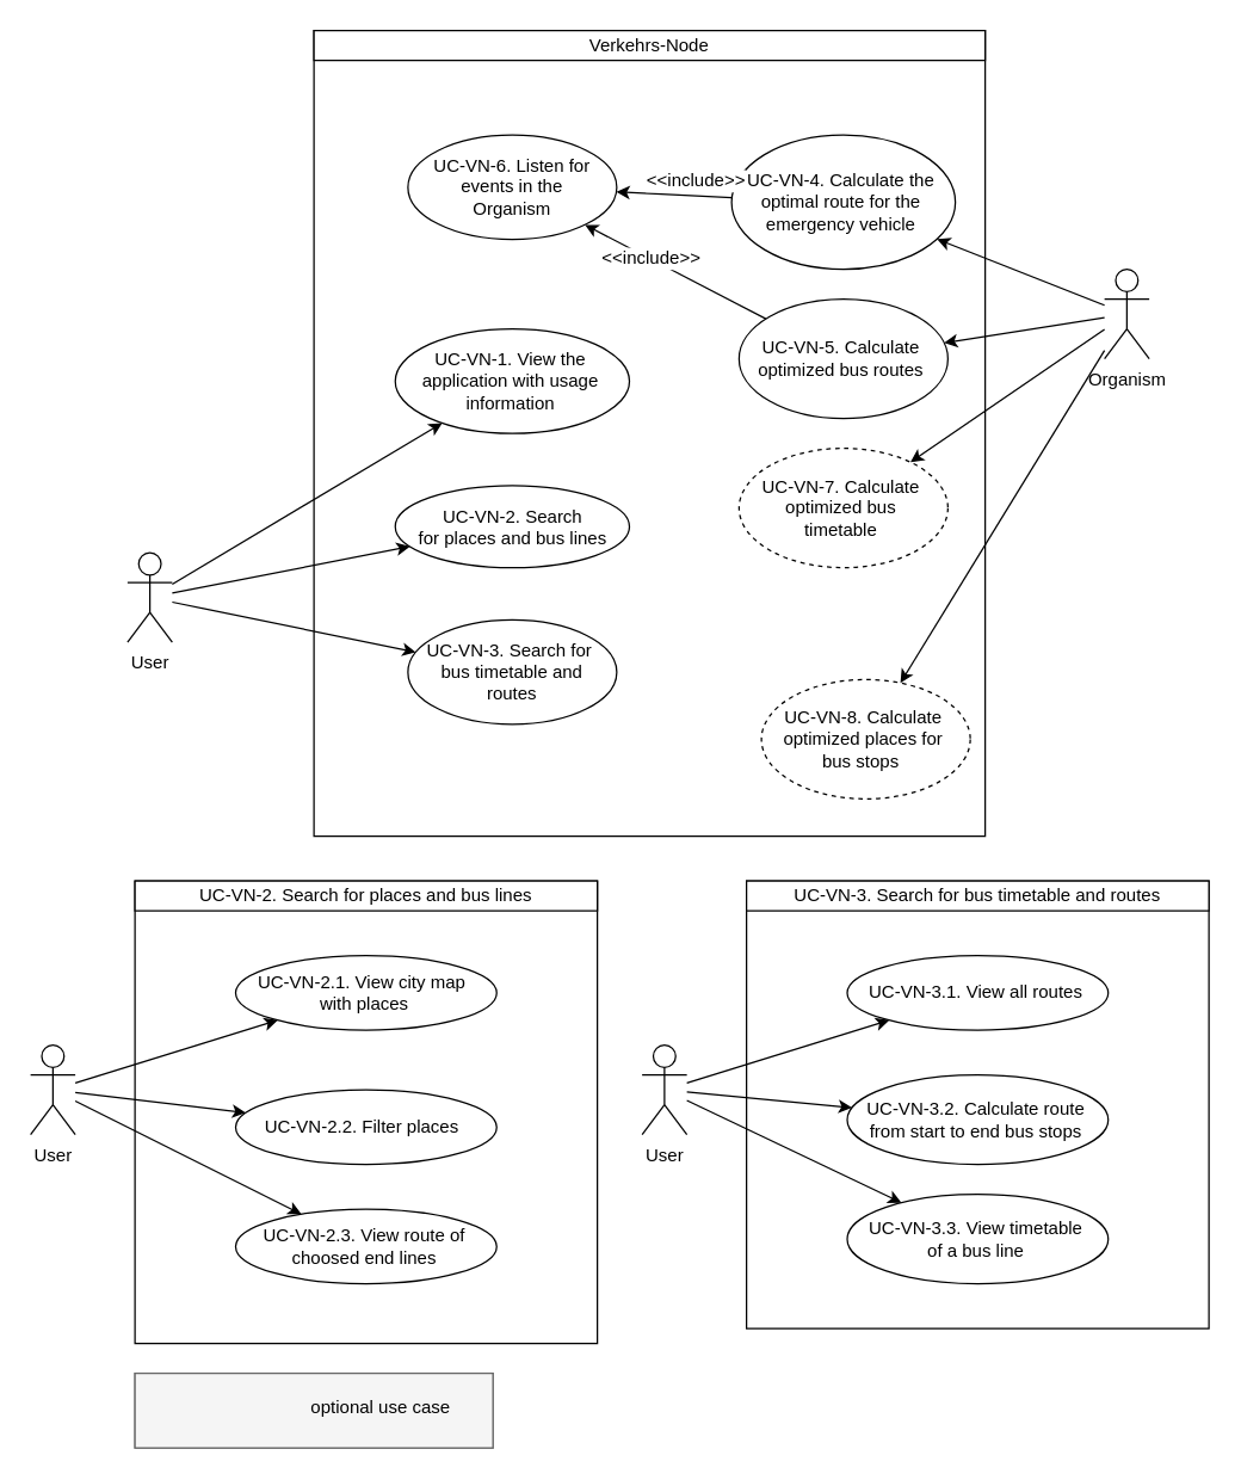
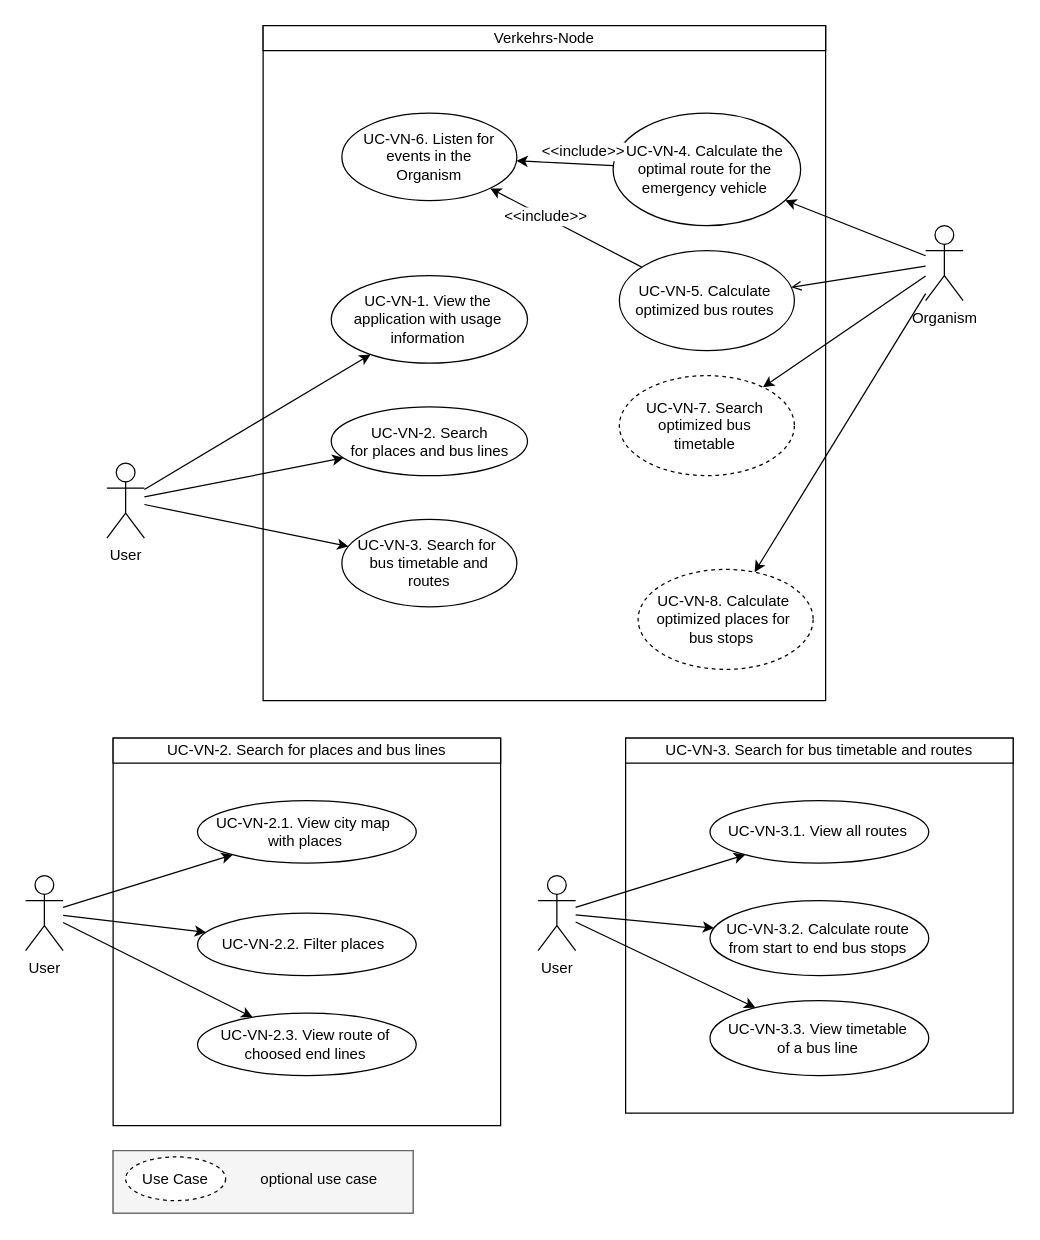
  <mxCell id="0" />
  <mxCell id="1" parent="0" />
  <mxCell id="2" value="" style="group;fillColor=#E6E6E6;strokeColor=#666666;fontColor=#333333;" parent="1" vertex="1" connectable="0"><mxGeometry x="90" y="920" width="240" height="50" as="geometry" /></mxCell>
  <mxCell id="3" value="" style="rounded=0;whiteSpace=wrap;html=1;strokeColor=#666666;fillColor=#f5f5f5;fontColor=#333333;" parent="2" vertex="1"><mxGeometry width="240" height="50" as="geometry" /></mxCell>
+ <mxCell id="4" value="Use Case" style="ellipse;whiteSpace=wrap;html=1;dashed=1;" parent="2" vertex="1"><mxGeometry x="10" y="5" width="80" height="35" as="geometry" /></mxCell>
  <mxCell id="5" value="&lt;span lang=&quot;en&quot;&gt;optional use case&lt;/span&gt;" style="rounded=0;whiteSpace=wrap;html=1;strokeColor=none;fillColor=none;" parent="2" vertex="1"><mxGeometry x="110" y="8" width="110" height="30" as="geometry" /></mxCell>
  <mxCell id="6" value="" style="group" parent="1" vertex="1" connectable="0"><mxGeometry x="20" y="590" width="380" height="310" as="geometry" /></mxCell>
  <mxCell id="7" value="" style="rounded=0;whiteSpace=wrap;html=1;" parent="6" vertex="1"><mxGeometry x="70" width="310" height="310" as="geometry" /></mxCell>
  <mxCell id="8" value="UC-VN-2. Search for&lt;span lang=&quot;en&quot;&gt;&lt;span title=&quot;&quot;&gt;&amp;nbsp;places&amp;nbsp;&lt;/span&gt;&lt;/span&gt;&lt;span lang=&quot;en&quot;&gt;&lt;span title=&quot;&quot;&gt;and bus lines&lt;/span&gt;&lt;/span&gt;" style="rounded=0;whiteSpace=wrap;html=1;" parent="6" vertex="1"><mxGeometry x="70" width="310" height="20" as="geometry" /></mxCell>
  <mxCell id="9" value="User" style="shape=umlActor;verticalLabelPosition=bottom;labelBackgroundColor=#ffffff;verticalAlign=top;html=1;" parent="6" vertex="1"><mxGeometry y="110" width="30" height="60" as="geometry" /></mxCell>
  <mxCell id="10" value="&lt;span lang=&quot;en&quot;&gt;UC-VN-2.1. View city map&amp;nbsp; with places&lt;br&gt;&lt;/span&gt;" style="ellipse;whiteSpace=wrap;html=1;spacingLeft=7;spacingBottom=10;spacingRight=10;spacingTop=10;" parent="6" vertex="1"><mxGeometry x="137.5" y="50" width="175" height="50" as="geometry" /></mxCell>
  <mxCell id="11" style="edgeStyle=none;rounded=0;orthogonalLoop=1;jettySize=auto;html=1;" parent="6" source="9" target="10" edge="1"><mxGeometry relative="1" as="geometry" /></mxCell>
  <mxCell id="12" value="&lt;span lang=&quot;en&quot;&gt;UC-VN-2.2. Filter places&amp;nbsp;&lt;br&gt;&lt;/span&gt;" style="ellipse;whiteSpace=wrap;html=1;spacingLeft=7;spacingBottom=10;spacingRight=10;spacingTop=10;" parent="6" vertex="1"><mxGeometry x="137.5" y="140" width="175" height="50" as="geometry" /></mxCell>
  <mxCell id="13" style="edgeStyle=none;rounded=0;orthogonalLoop=1;jettySize=auto;html=1;" parent="6" source="9" target="12" edge="1"><mxGeometry relative="1" as="geometry" /></mxCell>
  <mxCell id="14" value="&lt;span lang=&quot;en&quot;&gt;UC-VN-2.3. View route of choosed end lines&lt;br&gt;&lt;/span&gt;" style="ellipse;whiteSpace=wrap;html=1;spacingLeft=7;spacingBottom=10;spacingRight=10;spacingTop=10;" parent="6" vertex="1"><mxGeometry x="137.5" y="220" width="175" height="50" as="geometry" /></mxCell>
  <mxCell id="15" style="edgeStyle=none;rounded=0;orthogonalLoop=1;jettySize=auto;html=1;" parent="6" source="9" target="14" edge="1"><mxGeometry relative="1" as="geometry" /></mxCell>
  <mxCell id="16" value="" style="group" parent="1" vertex="1" connectable="0"><mxGeometry x="430" y="590" width="380" height="300" as="geometry" /></mxCell>
  <mxCell id="17" value="" style="rounded=0;whiteSpace=wrap;html=1;" parent="16" vertex="1"><mxGeometry x="70" width="310" height="300" as="geometry" /></mxCell>
  <mxCell id="18" value="&lt;span lang=&quot;en&quot;&gt;UC-VN-3.&amp;nbsp;&lt;/span&gt;&lt;span lang=&quot;en&quot;&gt;Search for bus timetable and routes&lt;/span&gt;" style="rounded=0;whiteSpace=wrap;html=1;" parent="16" vertex="1"><mxGeometry x="70" width="310" height="20" as="geometry" /></mxCell>
  <mxCell id="19" value="User" style="shape=umlActor;verticalLabelPosition=bottom;labelBackgroundColor=#ffffff;verticalAlign=top;html=1;" parent="16" vertex="1"><mxGeometry y="110" width="30" height="60" as="geometry" /></mxCell>
  <mxCell id="20" value="&lt;span lang=&quot;en&quot;&gt;UC-VN-3.1. View all routes&lt;br&gt;&lt;/span&gt;" style="ellipse;whiteSpace=wrap;html=1;spacingLeft=7;spacingBottom=10;spacingRight=10;spacingTop=10;" parent="16" vertex="1"><mxGeometry x="137.5" y="50" width="175" height="50" as="geometry" /></mxCell>
  <mxCell id="21" style="edgeStyle=none;rounded=0;orthogonalLoop=1;jettySize=auto;html=1;" parent="16" source="19" target="20" edge="1"><mxGeometry relative="1" as="geometry" /></mxCell>
  <mxCell id="22" value="&lt;span lang=&quot;en&quot;&gt;UC-VN-3.2. Calculate route from start to end bus stops&lt;br&gt;&lt;/span&gt;" style="ellipse;whiteSpace=wrap;html=1;spacingLeft=7;spacingBottom=10;spacingRight=10;spacingTop=10;" parent="16" vertex="1"><mxGeometry x="137.5" y="130" width="175" height="60" as="geometry" /></mxCell>
  <mxCell id="23" style="edgeStyle=none;rounded=0;orthogonalLoop=1;jettySize=auto;html=1;" parent="16" source="19" target="22" edge="1"><mxGeometry relative="1" as="geometry" /></mxCell>
  <mxCell id="24" value="&lt;span lang=&quot;en&quot;&gt;UC-VN-3.3. View timetable of a bus line&lt;br&gt;&lt;/span&gt;" style="ellipse;whiteSpace=wrap;html=1;spacingLeft=7;spacingBottom=10;spacingRight=10;spacingTop=10;" parent="16" vertex="1"><mxGeometry x="137.5" y="210" width="175" height="60" as="geometry" /></mxCell>
  <mxCell id="25" style="edgeStyle=none;rounded=0;orthogonalLoop=1;jettySize=auto;html=1;" parent="16" source="19" target="24" edge="1"><mxGeometry relative="1" as="geometry" /></mxCell>
  <mxCell id="26" value="" style="group" parent="1" vertex="1" connectable="0"><mxGeometry x="85" y="20" width="685" height="540" as="geometry" /></mxCell>
  <mxCell id="27" value="" style="rounded=0;whiteSpace=wrap;html=1;" parent="26" vertex="1"><mxGeometry x="125" width="450" height="540" as="geometry" /></mxCell>
  <mxCell id="28" value="User" style="shape=umlActor;verticalLabelPosition=bottom;labelBackgroundColor=#ffffff;verticalAlign=top;html=1;" parent="26" vertex="1"><mxGeometry y="350" width="30" height="60" as="geometry" /></mxCell>
  <mxCell id="29" value="Organism" style="shape=umlActor;verticalLabelPosition=bottom;labelBackgroundColor=#ffffff;verticalAlign=top;html=1;" parent="26" vertex="1"><mxGeometry x="655" y="160" width="30" height="60" as="geometry" /></mxCell>
  <mxCell id="30" value="Verkehrs-Node" style="rounded=0;whiteSpace=wrap;html=1;" parent="26" vertex="1"><mxGeometry x="125" width="450" height="20" as="geometry" /></mxCell>
  <mxCell id="31" value="&lt;span lang=&quot;en&quot;&gt;UC-VN-2. Search for&lt;span lang=&quot;en&quot;&gt;&lt;span title=&quot;&quot;&gt;&amp;nbsp;places &lt;/span&gt;&lt;/span&gt;&lt;span lang=&quot;en&quot;&gt;&lt;span title=&quot;&quot;&gt;and bus lines&lt;/span&gt;&lt;/span&gt;&lt;br&gt;&lt;/span&gt;" style="ellipse;whiteSpace=wrap;html=1;spacingLeft=10;spacingBottom=10;spacingRight=10;spacingTop=10;" parent="26" vertex="1"><mxGeometry x="179.5" y="305" width="157" height="55" as="geometry" /></mxCell>
  <mxCell id="32" style="edgeStyle=none;rounded=0;orthogonalLoop=1;jettySize=auto;html=1;" parent="26" source="28" target="31" edge="1"><mxGeometry relative="1" as="geometry" /></mxCell>
  <mxCell id="33" value="&lt;span lang=&quot;en&quot;&gt;UC-VN-3.&amp;nbsp;&lt;/span&gt;&lt;span lang=&quot;en&quot;&gt;Search for&amp;nbsp; bus timetable and routes&lt;/span&gt;" style="ellipse;whiteSpace=wrap;html=1;spacingLeft=10;spacingBottom=10;spacingRight=10;spacingTop=10;" parent="26" vertex="1"><mxGeometry x="188" y="395" width="140" height="70" as="geometry" /></mxCell>
  <mxCell id="34" style="edgeStyle=none;rounded=0;orthogonalLoop=1;jettySize=auto;html=1;" parent="26" source="28" target="33" edge="1"><mxGeometry relative="1" as="geometry" /></mxCell>
  <mxCell id="35" value="&lt;span lang=&quot;en&quot;&gt;UC-VN-4.&amp;nbsp;&lt;/span&gt;&lt;span lang=&quot;en&quot;&gt;&lt;span lang=&quot;en&quot;&gt;&lt;span title=&quot;&quot;&gt;Calculate&amp;nbsp;&lt;/span&gt;&lt;/span&gt;the optimal route for the emergency vehicle&lt;/span&gt;" style="ellipse;whiteSpace=wrap;html=1;spacingLeft=7;spacingBottom=10;spacingRight=10;spacingTop=10;" parent="26" vertex="1"><mxGeometry x="405" y="70" width="150" height="90" as="geometry" /></mxCell>
  <mxCell id="36" style="rounded=0;orthogonalLoop=1;jettySize=auto;html=1;" parent="26" source="29" target="35" edge="1"><mxGeometry relative="1" as="geometry" /></mxCell>
- <mxCell id="37" value="&lt;span lang=&quot;en&quot;&gt;UC-VN-7.&amp;nbsp;&lt;/span&gt;&lt;span lang=&quot;en&quot;&gt;Calculate optimized bus timetable&lt;/span&gt;" style="ellipse;whiteSpace=wrap;html=1;spacingLeft=7;spacingBottom=10;spacingRight=10;spacingTop=10;dashed=1;" parent="26" vertex="1"><mxGeometry x="410" y="280" width="140" height="80" as="geometry" /></mxCell>
+ <mxCell id="37" value="&lt;span lang=&quot;en&quot;&gt;UC-VN-7.&amp;nbsp;&lt;/span&gt;&lt;span lang=&quot;en&quot;&gt;Search optimized bus timetable&lt;/span&gt;" style="ellipse;whiteSpace=wrap;html=1;spacingLeft=7;spacingBottom=10;spacingRight=10;spacingTop=10;dashed=1;" parent="26" vertex="1"><mxGeometry x="410" y="280" width="140" height="80" as="geometry" /></mxCell>
  <mxCell id="38" style="rounded=0;orthogonalLoop=1;jettySize=auto;html=1;" parent="26" source="29" target="37" edge="1"><mxGeometry relative="1" as="geometry" /></mxCell>
  <mxCell id="39" value="&lt;span lang=&quot;en&quot;&gt;UC-VN-5.&amp;nbsp;&lt;/span&gt;&lt;span lang=&quot;en&quot;&gt;Calculate optimized bus routes&lt;/span&gt;" style="ellipse;whiteSpace=wrap;html=1;spacingLeft=7;spacingBottom=10;spacingRight=10;spacingTop=10;" parent="26" vertex="1"><mxGeometry x="410" y="180" width="140" height="80" as="geometry" /></mxCell>
- <mxCell id="40" style="edgeStyle=none;rounded=0;orthogonalLoop=1;jettySize=auto;html=1;" parent="26" source="29" target="39" edge="1"><mxGeometry relative="1" as="geometry" /></mxCell>
+ <mxCell id="40" style="edgeStyle=none;rounded=0;orthogonalLoop=1;jettySize=auto;html=1;endArrow=open;" parent="26" source="29" target="39" edge="1"><mxGeometry relative="1" as="geometry" /></mxCell>
  <mxCell id="41" value="&lt;span lang=&quot;en&quot;&gt;UC-VN-1. View the application with usage information&lt;br&gt;&lt;/span&gt;" style="ellipse;whiteSpace=wrap;html=1;spacingLeft=7;spacingBottom=10;spacingRight=10;spacingTop=10;" parent="26" vertex="1"><mxGeometry x="179.5" y="200" width="157" height="70" as="geometry" /></mxCell>
  <mxCell id="42" style="edgeStyle=none;rounded=0;orthogonalLoop=1;jettySize=auto;html=1;" parent="26" source="28" target="41" edge="1"><mxGeometry relative="1" as="geometry"><mxPoint x="181.395" y="132.38" as="targetPoint" /></mxGeometry></mxCell>
  <mxCell id="43" value="&lt;span lang=&quot;en&quot;&gt;UC-VN-8.&amp;nbsp;&lt;/span&gt;&lt;span lang=&quot;en&quot;&gt;Calculate optimized places for bus stops&amp;nbsp;&lt;/span&gt;" style="ellipse;whiteSpace=wrap;html=1;spacingLeft=7;spacingBottom=10;spacingRight=10;spacingTop=10;dashed=1;" parent="26" vertex="1"><mxGeometry x="425" y="435" width="140" height="80" as="geometry" /></mxCell>
  <mxCell id="44" style="edgeStyle=none;rounded=0;orthogonalLoop=1;jettySize=auto;html=1;" parent="26" source="29" target="43" edge="1"><mxGeometry relative="1" as="geometry" /></mxCell>
  <mxCell id="45" value="&lt;span lang=&quot;en&quot;&gt;UC-VN-6.&amp;nbsp;&lt;/span&gt;&lt;span lang=&quot;en&quot;&gt;Listen for events in the Organism&lt;/span&gt;" style="ellipse;whiteSpace=wrap;html=1;spacingLeft=10;spacingBottom=10;spacingRight=10;spacingTop=10;" parent="26" vertex="1"><mxGeometry x="188" y="70" width="140" height="70" as="geometry" /></mxCell>
  <mxCell id="46" style="edgeStyle=none;rounded=0;orthogonalLoop=1;jettySize=auto;html=1;" parent="26" source="35" target="45" edge="1"><mxGeometry relative="1" as="geometry" /></mxCell>
  <mxCell id="47" value="&amp;lt;&amp;lt;include&amp;gt;&amp;gt;" style="text;html=1;resizable=0;points=[];align=center;verticalAlign=middle;labelBackgroundColor=#ffffff;" parent="46" vertex="1" connectable="0"><mxGeometry x="0.249" y="-1" relative="1" as="geometry"><mxPoint x="23.5" y="-8.5" as="offset" /></mxGeometry></mxCell>
  <mxCell id="48" style="edgeStyle=none;rounded=0;orthogonalLoop=1;jettySize=auto;html=1;" parent="26" source="39" target="45" edge="1"><mxGeometry relative="1" as="geometry" /></mxCell>
  <mxCell id="49" value="&amp;lt;&amp;lt;include&amp;gt;&amp;gt;" style="text;html=1;resizable=0;points=[];align=center;verticalAlign=middle;labelBackgroundColor=#ffffff;" parent="48" vertex="1" connectable="0"><mxGeometry x="0.272" y="-1" relative="1" as="geometry"><mxPoint x="-1" as="offset" /></mxGeometry></mxCell>
